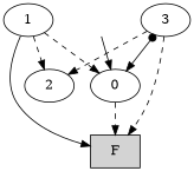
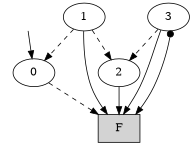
  digraph {
    edge [dir=both style=dashed]
    root [style=invis]
    n2 [label=0]
    n3 [label=F shape=box style=filled]
    n4 [label=1]
    n5 [label=2]
    n6 [label=3]
    root -> n2 [arrowtail=none style=solid]
    n2 -> n3 [arrowtail=none]
    n4 -> n2 [dir=forward]
    n4 -> n3 [arrowtail=none style=solid]
    n4 -> n5 [dir=forward]
-   n6 -> n3 [dir=forward]
-   n6 -> n2 [arrowtail=dot style=solid]
+   n5 -> n3 [arrowtail=none style=solid]
+   n6 -> n3 [dir=forward style=solid]
+   n6 -> n3 [arrowtail=dot style=solid]
    n6 -> n5 [dir=forward]
  }
